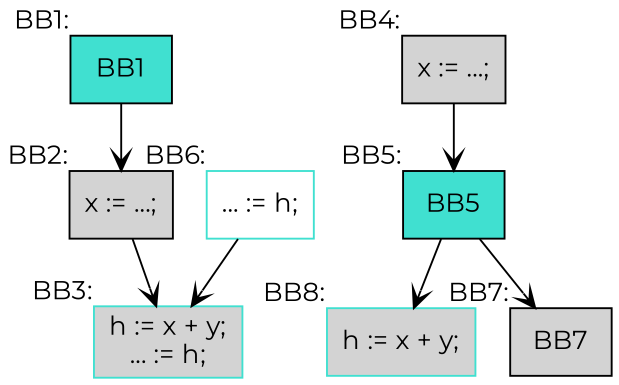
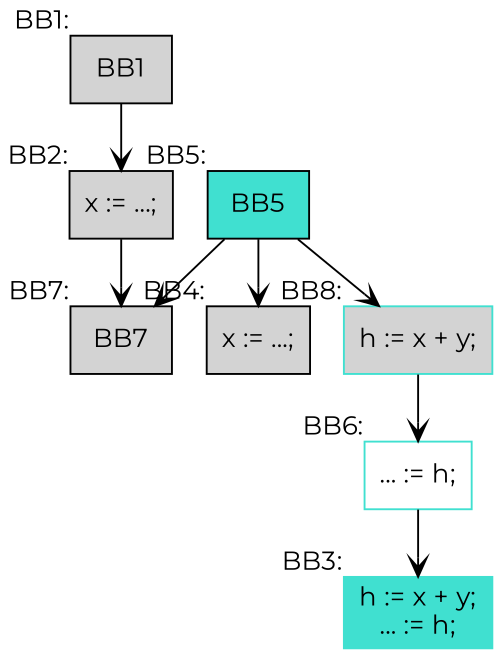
  digraph {
    fontname=Montserrat
    node [fontname=Montserrat shape=box style=filled]
    edge [arrowhead=open fontname=Montserrat]
-   BB1 [xlabel="BB1:" fillcolor=Turquoise]
+   BB1 [xlabel="BB1:"]
    n2 [label="x := ...;\n" xlabel="BB2:"]
-   n3 [color=Turquoise label="h := x + y;\n... := h;\n" xlabel="BB3:" fillcolor=lightgrey]
+   n3 [color=Turquoise label="h := x + y;\n... := h;\n" xlabel="BB3:"]
    n4 [label="x := ...;\n" xlabel="BB4:"]
    BB5 [fillcolor=Turquoise xlabel="BB5:"]
    n6 [color=Turquoise label="... := h;\n" xlabel="BB6:" style=""]
    n7 [color=Turquoise fillcolor=lightgrey label="h := x + y;\n" xlabel="BB8:"]
    BB7 [xlabel="BB7:"]
    BB1 -> n2
-   n2 -> n3
-   n4 -> BB5
+   n2 -> BB7
+   BB5 -> n4
    BB5 -> n7
    BB5 -> BB7
    n6 -> n3
+   n7 -> n6
  }
